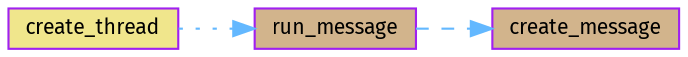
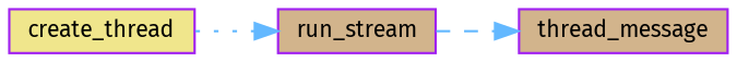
  digraph {
    fontname="Fira Sans"
    rankdir=LR
    node [color=purple fillcolor=tan fontname="Fira Sans" fontsize=10 shape=box style=filled]
    edge [color=steelblue1 fontname="Fira Sans" fontsize=10 labelfontname=Helvetica labelfontsize=10]
-   n1 [fontcolor=black height=0.2 label=run_message width=0.4]
-   n2 [height=0.2 label=create_message width=0.4]
+   n1 [fontcolor=black height=0.2 label=run_stream width=0.4]
+   n2 [height=0.2 label=thread_message width=0.4]
    n3 [fillcolor=khaki height=0.2 label=create_thread width=0.4]
    n1 -> n2 [style=dashed]
    n3 -> n1 [style=dotted]
  }
